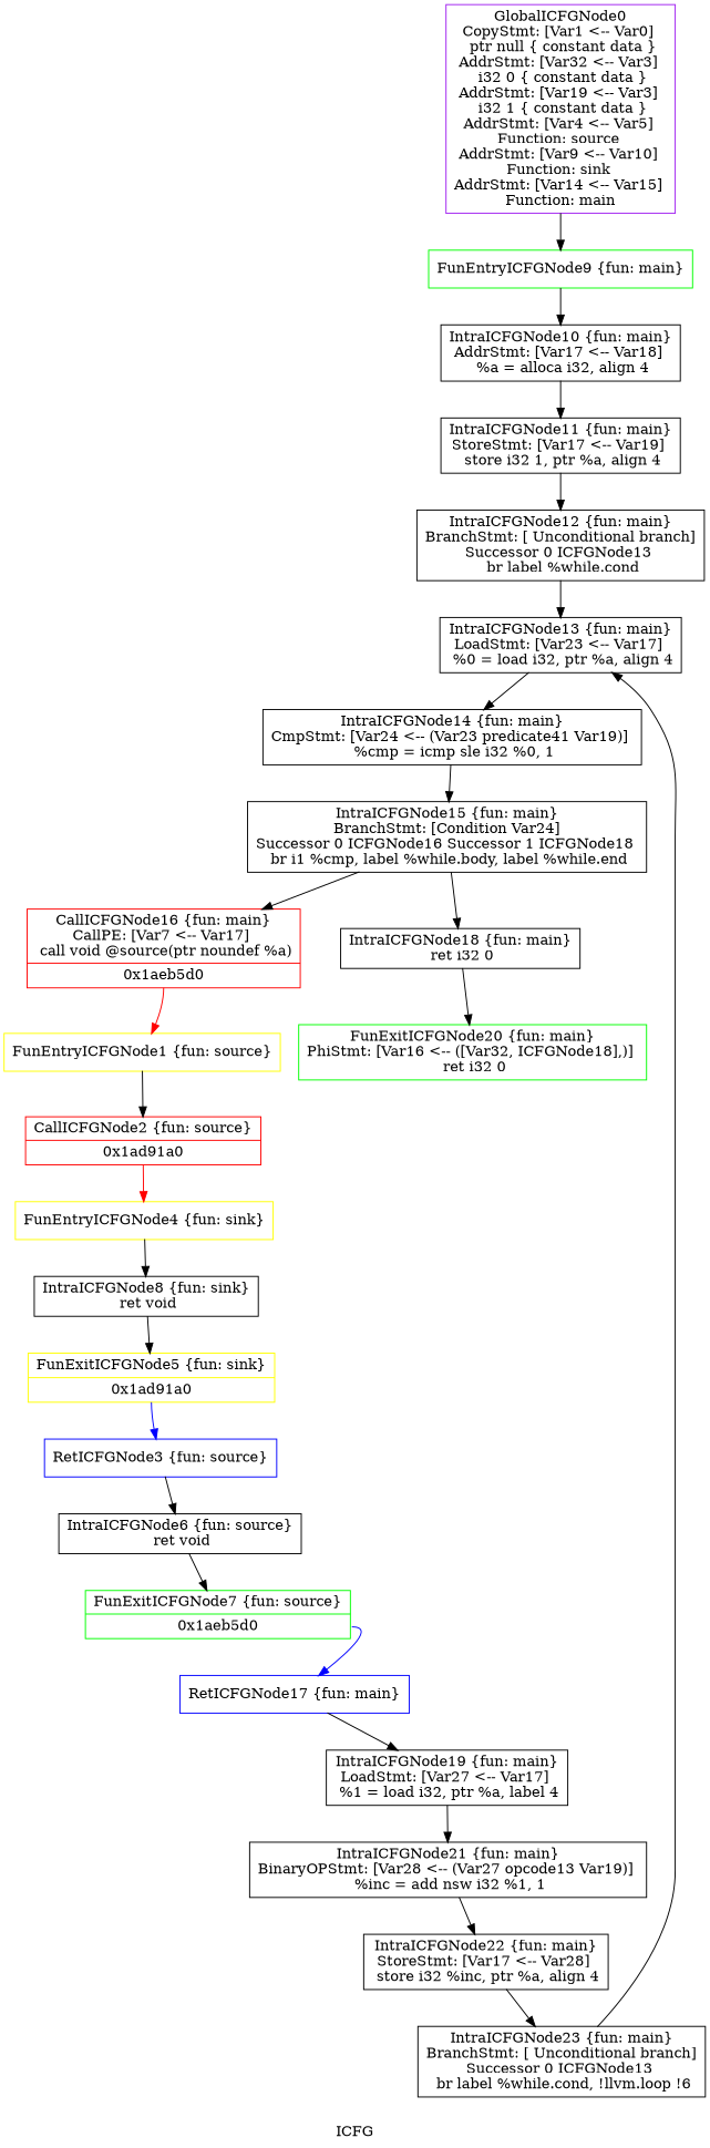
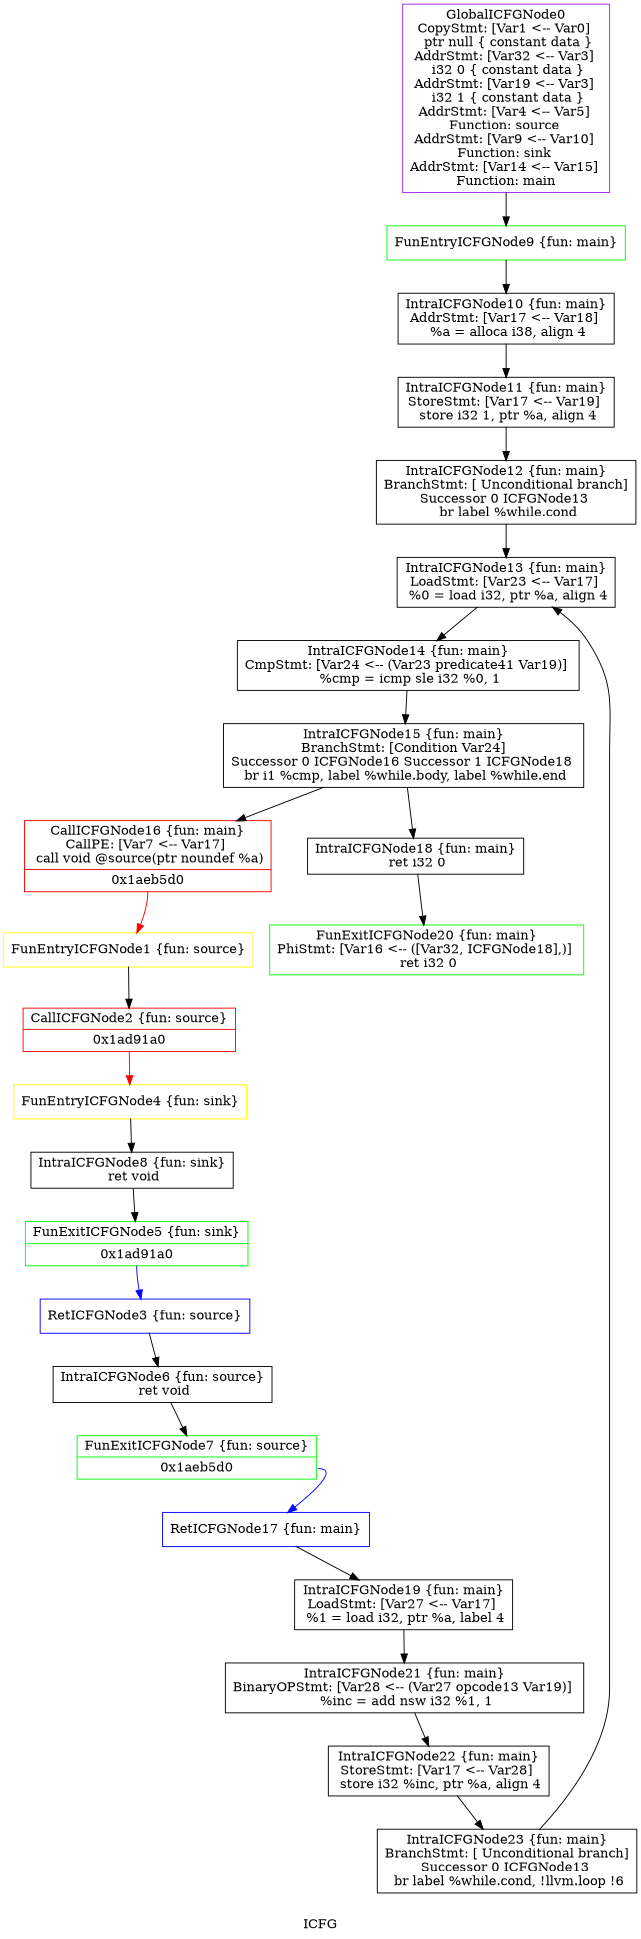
  digraph {
    label=ICFG
    node [color=black shape=record]
    edge [style=solid]
    n1 [color=purple label="{GlobalICFGNode0\nCopyStmt: [Var1 \<-- Var0]  \n ptr null \{ constant data \}\nAddrStmt: [Var32 \<-- Var3]  \n i32 0 \{ constant data \}\nAddrStmt: [Var19 \<-- Var3]  \n i32 1 \{ constant data \}\nAddrStmt: [Var4 \<-- Var5]  \nFunction: source \nAddrStmt: [Var9 \<-- Var10]  \nFunction: sink \nAddrStmt: [Var14 \<-- Var15]  \nFunction: main }"]
    n2 [color=green label="{FunEntryICFGNode9 \{fun: main\}}"]
-   n3 [label="{IntraICFGNode10 \{fun: main\}\nAddrStmt: [Var17 \<-- Var18]  \n   %a = alloca i32, align 4 }"]
+   n3 [label="{IntraICFGNode10 \{fun: main\}\nAddrStmt: [Var17 \<-- Var18]  \n   %a = alloca i38, align 4 }"]
    n4 [label="{IntraICFGNode11 \{fun: main\}\nStoreStmt: [Var17 \<-- Var19]  \n   store i32 1, ptr %a, align 4 }"]
    n5 [color=yellow label="{FunEntryICFGNode1 \{fun: source\}}"]
    n6 [color=red label="{CallICFGNode2 \{fun: source\}|{<s0>0x1ad91a0}}"]
    n7 [color=yellow label="{FunEntryICFGNode4 \{fun: sink\}}"]
    n8 [label="{IntraICFGNode8 \{fun: sink\}\n   ret void }"]
-   n9 [color=yellow label="{FunExitICFGNode5 \{fun: sink\}|{<s0>0x1ad91a0}}"]
+   n9 [color=green label="{FunExitICFGNode5 \{fun: sink\}|{<s0>0x1ad91a0}}"]
    n10 [color=blue label="{RetICFGNode3 \{fun: source\}}"]
    n11 [label="{IntraICFGNode6 \{fun: source\}\n   ret void }"]
    n12 [color=green label="{FunExitICFGNode7 \{fun: source\}|{<s0>0x1aeb5d0}}"]
    n13 [color=blue label="{RetICFGNode17 \{fun: main\}}"]
    n14 [label="{IntraICFGNode19 \{fun: main\}\nLoadStmt: [Var27 \<-- Var17]  \n   %1 = load i32, ptr %a, label 4 }"]
    n15 [label="{IntraICFGNode21 \{fun: main\}\nBinaryOPStmt: [Var28 \<-- (Var27 opcode13 Var19)]  \n   %inc = add nsw i32 %1, 1 }"]
    n16 [label="{IntraICFGNode12 \{fun: main\}\nBranchStmt: [ Unconditional branch]\nSuccessor 0 ICFGNode13   \n   br label %while.cond }"]
    n17 [label="{IntraICFGNode13 \{fun: main\}\nLoadStmt: [Var23 \<-- Var17]  \n   %0 = load i32, ptr %a, align 4 }"]
    n18 [label="{IntraICFGNode14 \{fun: main\}\nCmpStmt: [Var24 \<-- (Var23 predicate41 Var19)]  \n   %cmp = icmp sle i32 %0, 1 }"]
    n19 [label="{IntraICFGNode15 \{fun: main\}\nBranchStmt: [Condition Var24]\nSuccessor 0 ICFGNode16   Successor 1 ICFGNode18   \n   br i1 %cmp, label %while.body, label %while.end }"]
    n20 [color=red label="{CallICFGNode16 \{fun: main\}\nCallPE: [Var7 \<-- Var17]  \n   call void @source(ptr noundef %a) |{<s0>0x1aeb5d0}}"]
    n21 [label="{IntraICFGNode18 \{fun: main\}\n   ret i32 0 }"]
    n22 [color=green label="{FunExitICFGNode20 \{fun: main\}\nPhiStmt: [Var16 \<-- ([Var32, ICFGNode18],)]  \n   ret i32 0 }"]
    n23 [label="{IntraICFGNode22 \{fun: main\}\nStoreStmt: [Var17 \<-- Var28]  \n   store i32 %inc, ptr %a, align 4 }"]
    n24 [label="{IntraICFGNode23 \{fun: main\}\nBranchStmt: [ Unconditional branch]\nSuccessor 0 ICFGNode13   \n   br label %while.cond, !llvm.loop !6 }"]
    n1 -> n2
    n2 -> n3
    n3 -> n4
    n4 -> n16
    n5 -> n6
    n6 -> n7 [color=red tailport=s0]
    n7 -> n8
    n8 -> n9
    n9 -> n10 [color=blue tailport=s0]
    n10 -> n11
    n11 -> n12
    n12 -> n13 [color=blue tailport=s0]
    n13 -> n14
    n14 -> n15
    n15 -> n23
    n16 -> n17
    n17 -> n18
    n18 -> n19
    n19 -> n20
    n19 -> n21
    n20 -> n5 [color=red tailport=s0]
    n21 -> n22
    n23 -> n24
    n24 -> n17
  }
